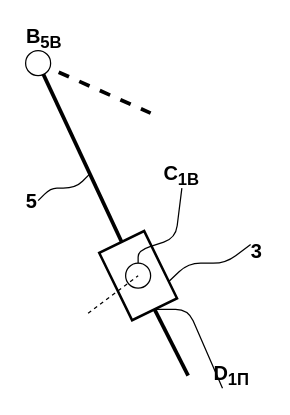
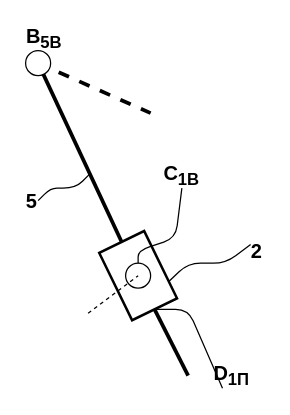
  <mxCell id="0" />
  <mxCell id="1" parent="0" />
  <mxCell id="2" value="" style="ellipse;whiteSpace=wrap;html=1;aspect=fixed;" parent="1" vertex="1"><mxGeometry x="100" y="210" width="20" height="20" as="geometry" /></mxCell>
  <mxCell id="3" value="" style="rounded=0;whiteSpace=wrap;html=1;glass=0;rotation=334;strokeWidth=2;" parent="1" vertex="1"><mxGeometry x="90" y="190" width="40" height="60" as="geometry" /></mxCell>
  <mxCell id="4" value="" style="ellipse;whiteSpace=wrap;html=1;aspect=fixed;rounded=0;glass=0;" parent="1" vertex="1"><mxGeometry x="100" y="210" width="20" height="20" as="geometry" /></mxCell>
  <mxCell id="5" value="" style="endArrow=none;html=1;exitX=0.5;exitY=0;exitDx=0;exitDy=0;strokeWidth=3;" parent="1" source="3" edge="1"><mxGeometry width="50" height="50" relative="1" as="geometry"><mxPoint x="90" y="160" as="sourcePoint" /><mxPoint x="30" y="50" as="targetPoint" /></mxGeometry></mxCell>
  <mxCell id="6" value="" style="endArrow=none;html=1;entryX=0.5;entryY=1;entryDx=0;entryDy=0;strokeWidth=3;" parent="1" target="3" edge="1"><mxGeometry width="50" height="50" relative="1" as="geometry"><mxPoint x="150" y="300" as="sourcePoint" /><mxPoint x="160" y="240" as="targetPoint" /></mxGeometry></mxCell>
  <mxCell id="7" value="" style="endArrow=none;html=1;strokeWidth=3;dashed=1;" parent="1" edge="1"><mxGeometry width="50" height="50" relative="1" as="geometry"><mxPoint x="30" y="50" as="sourcePoint" /><mxPoint x="120" y="90" as="targetPoint" /></mxGeometry></mxCell>
  <mxCell id="8" value="" style="ellipse;whiteSpace=wrap;html=1;aspect=fixed;rounded=0;glass=0;verticalAlign=top;" parent="1" vertex="1"><mxGeometry x="20" y="40" width="20" height="20" as="geometry" /></mxCell>
  <mxCell id="9" value="&lt;b&gt;&lt;font style=&quot;font-size: 16px&quot;&gt;5&lt;/font&gt;&lt;/b&gt;" style="text;html=1;strokeColor=none;fillColor=none;align=center;verticalAlign=middle;whiteSpace=wrap;rounded=0;glass=0;" parent="1" vertex="1"><mxGeometry x="20" y="150" width="10" height="20" as="geometry" /></mxCell>
  <mxCell id="10" value="" style="endArrow=none;html=1;strokeWidth=1;entryX=1;entryY=0.5;entryDx=0;entryDy=0;" parent="1" target="9" edge="1"><mxGeometry width="50" height="50" relative="1" as="geometry"><mxPoint x="71" y="139" as="sourcePoint" /><mxPoint x="20" y="190" as="targetPoint" /><Array as="points"><mxPoint x="60" y="150" /><mxPoint x="40" y="150" /></Array></mxGeometry></mxCell>
- <mxCell id="11" value="&lt;b&gt;&lt;font style=&quot;font-size: 16px&quot;&gt;3&lt;/font&gt;&lt;/b&gt;" style="text;html=1;strokeColor=none;fillColor=none;align=center;verticalAlign=middle;whiteSpace=wrap;rounded=0;glass=0;" parent="1" vertex="1"><mxGeometry x="200" y="190" width="10" height="20" as="geometry" /></mxCell>
+ <mxCell id="11" value="&lt;b&gt;&lt;font style=&quot;font-size: 16px&quot;&gt;2&lt;/font&gt;&lt;/b&gt;" style="text;html=1;strokeColor=none;fillColor=none;align=center;verticalAlign=middle;whiteSpace=wrap;rounded=0;glass=0;" parent="1" vertex="1"><mxGeometry x="200" y="190" width="10" height="20" as="geometry" /></mxCell>
  <mxCell id="12" value="" style="endArrow=none;html=1;strokeWidth=1;entryX=0;entryY=0.25;entryDx=0;entryDy=0;exitX=1;exitY=0.75;exitDx=0;exitDy=0;" parent="1" source="3" target="11" edge="1"><mxGeometry width="50" height="50" relative="1" as="geometry"><mxPoint x="81" y="230" as="sourcePoint" /><mxPoint x="10" y="221" as="targetPoint" /><Array as="points"><mxPoint x="150" y="210" /><mxPoint x="180" y="210" /></Array></mxGeometry></mxCell>
  <mxCell id="13" value="&lt;b&gt;&lt;font style=&quot;font-size: 16px&quot;&gt;B&lt;sub&gt;5B&lt;/sub&gt;&lt;/font&gt;&lt;/b&gt;" style="text;html=1;strokeColor=none;fillColor=none;align=center;verticalAlign=middle;whiteSpace=wrap;rounded=0;glass=0;" parent="1" vertex="1"><mxGeometry x="20" y="20" width="30" height="20" as="geometry" /></mxCell>
  <mxCell id="14" value="&lt;b&gt;&lt;font style=&quot;font-size: 16px&quot;&gt;C&lt;sub&gt;1B&lt;/sub&gt;&lt;/font&gt;&lt;/b&gt;" style="text;html=1;strokeColor=none;fillColor=none;align=center;verticalAlign=middle;whiteSpace=wrap;rounded=0;glass=0;" parent="1" vertex="1"><mxGeometry x="130" y="130" width="30" height="20" as="geometry" /></mxCell>
  <mxCell id="15" value="&lt;b&gt;&lt;font style=&quot;font-size: 16px&quot;&gt;D&lt;sub&gt;1П&lt;/sub&gt;&lt;/font&gt;&lt;/b&gt;" style="text;html=1;strokeColor=none;fillColor=none;align=center;verticalAlign=middle;whiteSpace=wrap;rounded=0;glass=0;" parent="1" vertex="1"><mxGeometry x="170" y="290" width="30" height="20" as="geometry" /></mxCell>
  <mxCell id="16" value="" style="endArrow=none;html=1;strokeWidth=1;exitX=0.5;exitY=1;exitDx=0;exitDy=0;entryX=0.5;entryY=0;entryDx=0;entryDy=0;" parent="1" source="14" target="4" edge="1"><mxGeometry width="50" height="50" relative="1" as="geometry"><mxPoint x="200" y="230" as="sourcePoint" /><mxPoint x="250" y="180" as="targetPoint" /><Array as="points"><mxPoint x="140" y="190" /><mxPoint x="110" y="200" /></Array></mxGeometry></mxCell>
  <mxCell id="17" value="" style="endArrow=none;html=1;strokeWidth=1;exitX=0.25;exitY=1;exitDx=0;exitDy=0;entryX=0.5;entryY=1;entryDx=0;entryDy=0;" parent="1" source="15" target="3" edge="1"><mxGeometry width="50" height="50" relative="1" as="geometry"><mxPoint x="230" y="290" as="sourcePoint" /><mxPoint x="280" y="240" as="targetPoint" /><Array as="points"><mxPoint x="150" y="247" /></Array></mxGeometry></mxCell>
  <mxCell id="18" value="" style="endArrow=none;html=1;dashed=1;" parent="1" edge="1"><mxGeometry width="50" height="50" relative="1" as="geometry"><mxPoint x="70" y="250" as="sourcePoint" /><mxPoint x="110" y="220" as="targetPoint" /></mxGeometry></mxCell>
